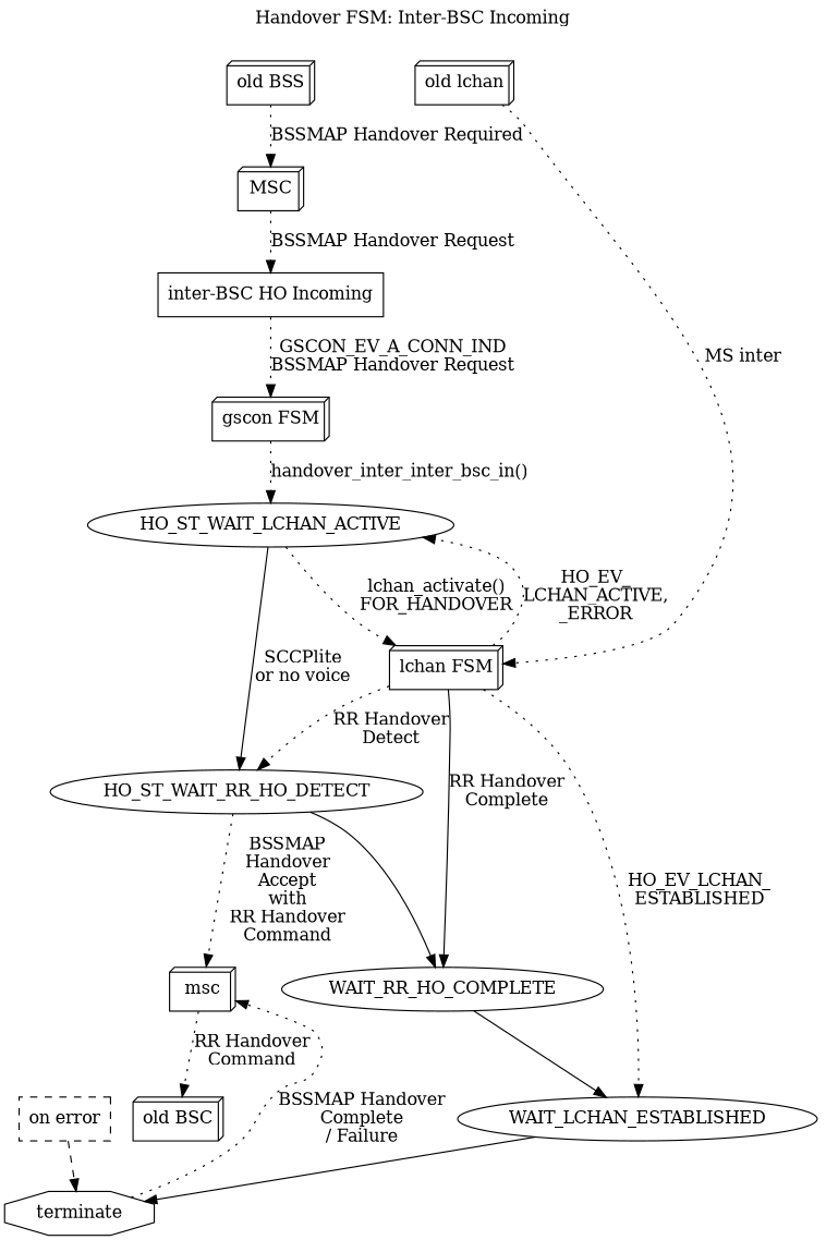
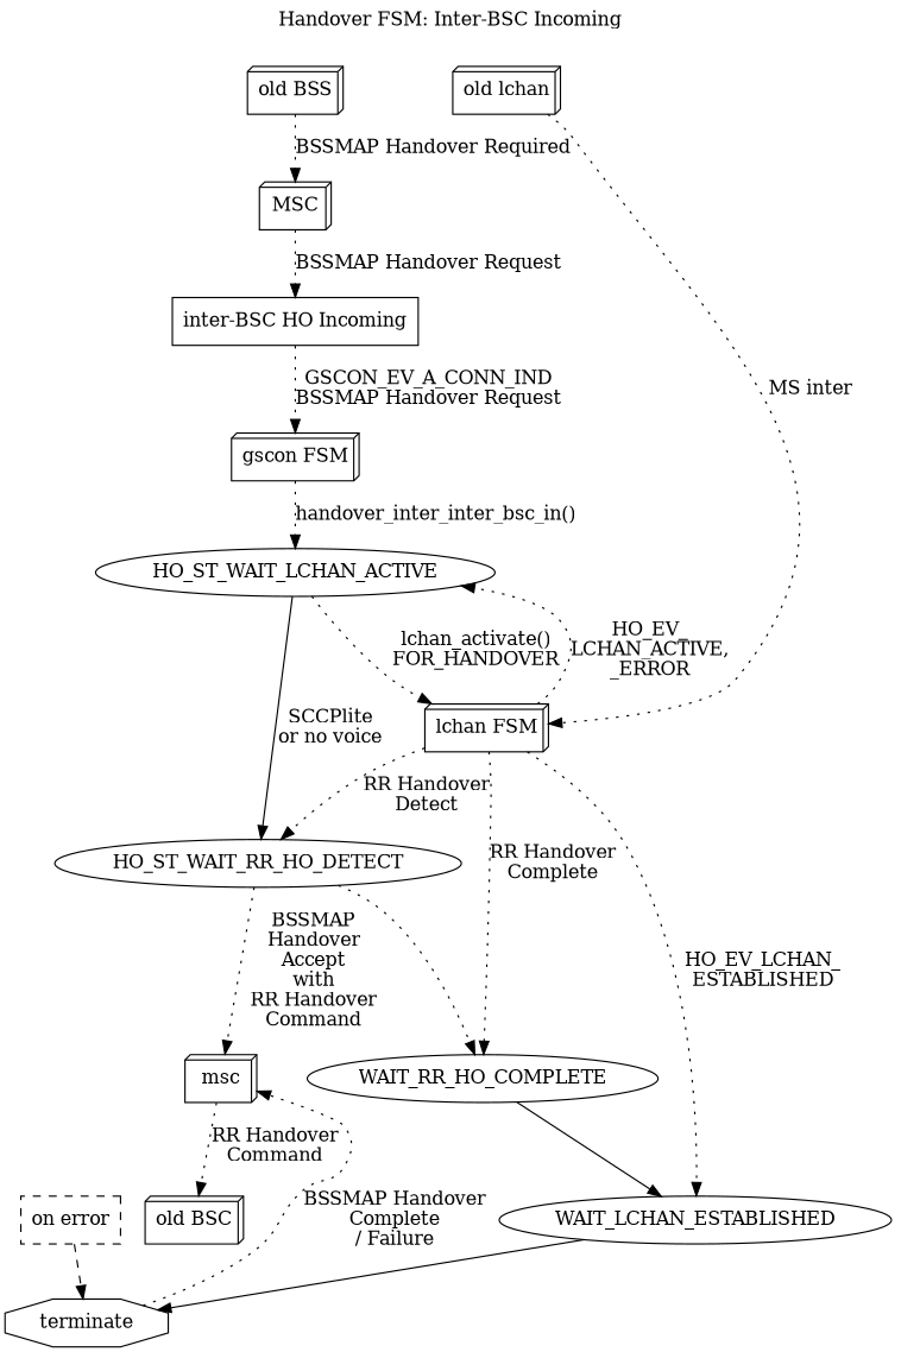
  digraph {
    label="Handover FSM: Inter-BSC Incoming"
    labelloc=t
    rankdir=TB
    node [shape=box3d]
    edge [style=dotted]
    n1 [label="old BSS"]
    n2 [label=MSC]
    n3 [label="inter-BSC HO Incoming" shape=box]
    n4 [label="gscon FSM"]
    HO_ST_WAIT_LCHAN_ACTIVE [shape=""]
    n6 [label="lchan FSM"]
    HO_ST_WAIT_RR_HO_DETECT [shape=""]
    WAIT_RR_HO_COMPLETE [shape=""]
    WAIT_LCHAN_ESTABLISHED [shape=""]
    n10 [label=msc]
    terminate [shape=octagon]
    n12 [label="old BSC"]
    n13 [label="old lchan"]
    n14 [label="on error" shape=box style=dashed]
    n1 -> n2 [label="BSSMAP Handover Required"]
    n2 -> n3 [label="BSSMAP Handover Request"]
    n3 -> n4 [label="GSCON_EV_A_CONN_IND\nBSSMAP Handover Request"]
    n4 -> HO_ST_WAIT_LCHAN_ACTIVE [label="handover_inter_inter_bsc_in()"]
    HO_ST_WAIT_LCHAN_ACTIVE -> n6 [label="lchan_activate()\nFOR_HANDOVER"]
    HO_ST_WAIT_LCHAN_ACTIVE -> HO_ST_WAIT_RR_HO_DETECT [label="SCCPlite\nor no voice" style=""]
    n6 -> HO_ST_WAIT_LCHAN_ACTIVE [constraint=false label="HO_EV_\nLCHAN_ACTIVE,\n_ERROR"]
    n6 -> HO_ST_WAIT_RR_HO_DETECT [label="RR Handover\nDetect"]
-   n6 -> WAIT_RR_HO_COMPLETE [label="RR Handover\nComplete" style=solid]
+   n6 -> WAIT_RR_HO_COMPLETE [label="RR Handover\nComplete"]
    n6 -> WAIT_LCHAN_ESTABLISHED [label="HO_EV_LCHAN_\nESTABLISHED"]
-   HO_ST_WAIT_RR_HO_DETECT -> WAIT_RR_HO_COMPLETE [style=""]
+   HO_ST_WAIT_RR_HO_DETECT -> WAIT_RR_HO_COMPLETE
    HO_ST_WAIT_RR_HO_DETECT -> n10 [label="BSSMAP\nHandover\nAccept\nwith\nRR Handover\nCommand"]
    WAIT_RR_HO_COMPLETE -> WAIT_LCHAN_ESTABLISHED [style=""]
    WAIT_LCHAN_ESTABLISHED -> terminate [style=""]
    n10 -> n12 [label="RR Handover\nCommand"]
    terminate -> n10 [constraint=false label="BSSMAP Handover\nComplete\n/ Failure"]
    n13 -> n6 [constraint=false label="MS inter"]
    n14 -> terminate [style=dashed]
  }
